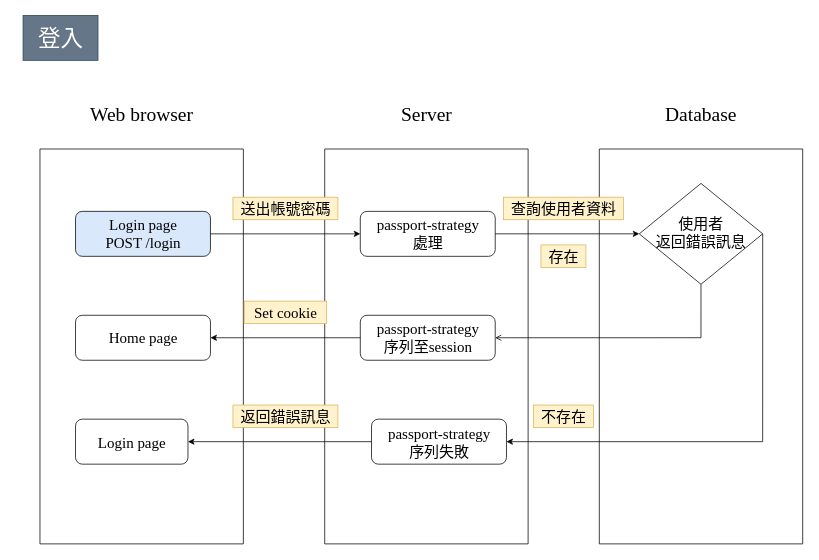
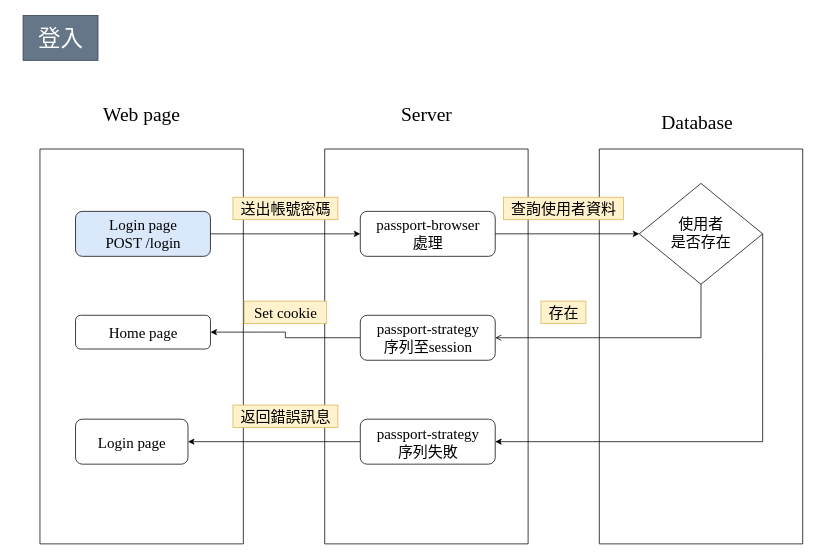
  <mxCell id="0" />
  <mxCell id="1" parent="0" />
  <mxCell id="2" value="" style="group;fontFamily=微軟正黑體;fontSize=20;" parent="1" vertex="1" connectable="0"><mxGeometry x="20" y="25" width="1050" height="700" as="geometry" /></mxCell>
  <mxCell id="3" value="" style="swimlane;startSize=0;fontFamily=微軟正黑體;fontSize=20;" parent="2" vertex="1"><mxGeometry x="32.558" y="173.267" width="271.318" height="526.733" as="geometry" /></mxCell>
  <mxCell id="4" value="&lt;div style=&quot;font-size: 20px;&quot;&gt;Login page&lt;br style=&quot;font-size: 20px;&quot;&gt;&lt;/div&gt;&lt;div style=&quot;font-size: 20px;&quot;&gt;POST /login&lt;/div&gt;" style="rounded=1;html=1;fontSize=20;glass=0;strokeWidth=1;shadow=0;fontFamily=微軟正黑體;spacing=4;fillColor=#dae8fc;" parent="3" vertex="1"><mxGeometry x="47.444" y="83.168" width="180" height="60" as="geometry" /></mxCell>
- <mxCell id="5" value="Home page" style="rounded=1;html=1;fontSize=20;glass=0;strokeWidth=1;shadow=0;fontFamily=微軟正黑體;spacing=4;" parent="3" vertex="1"><mxGeometry x="47.444" y="221.782" width="180" height="60" as="geometry" /></mxCell>
+ <mxCell id="5" value="Home page" style="rounded=1;html=1;fontSize=20;glass=0;strokeWidth=1;shadow=0;fontFamily=微軟正黑體;spacing=4;" parent="3" vertex="1"><mxGeometry x="47.444" y="221.782" width="180" height="45" as="geometry" /></mxCell>
  <mxCell id="6" value="Login page" style="rounded=1;html=1;fontSize=20;glass=0;strokeWidth=1;shadow=0;fontFamily=微軟正黑體;spacing=4;" parent="3" vertex="1"><mxGeometry x="47.444" y="360.396" width="150" height="60" as="geometry" /></mxCell>
  <mxCell id="7" value="" style="swimlane;startSize=0;fontFamily=微軟正黑體;fontSize=20;" parent="2" vertex="1"><mxGeometry x="412.403" y="173.267" width="271.318" height="526.733" as="geometry" /></mxCell>
- <mxCell id="8" value="&lt;div style=&quot;font-size: 20px;&quot;&gt;passport-strategy&lt;/div&gt;&lt;div style=&quot;font-size: 20px;&quot;&gt;處理&lt;/div&gt;" style="rounded=1;html=1;fontSize=20;glass=0;strokeWidth=1;shadow=0;fontFamily=微軟正黑體;spacing=4;" parent="7" vertex="1"><mxGeometry x="47.444" y="83.168" width="180" height="60" as="geometry" /></mxCell>
+ <mxCell id="8" value="&lt;div style=&quot;font-size: 20px;&quot;&gt;passport-browser&lt;/div&gt;&lt;div style=&quot;font-size: 20px;&quot;&gt;處理&lt;/div&gt;" style="rounded=1;html=1;fontSize=20;glass=0;strokeWidth=1;shadow=0;fontFamily=微軟正黑體;spacing=4;" parent="7" vertex="1"><mxGeometry x="47.444" y="83.168" width="180" height="60" as="geometry" /></mxCell>
  <mxCell id="9" value="&lt;div style=&quot;font-size: 20px;&quot;&gt;passport-strategy&lt;/div&gt;&lt;div style=&quot;font-size: 20px;&quot;&gt;序列至session&lt;br style=&quot;font-size: 20px;&quot;&gt;&lt;/div&gt;" style="rounded=1;html=1;fontSize=20;glass=0;strokeWidth=1;shadow=0;fontFamily=微軟正黑體;spacing=4;" parent="7" vertex="1"><mxGeometry x="47.444" y="221.782" width="180" height="60" as="geometry" /></mxCell>
- <mxCell id="10" value="&lt;div style=&quot;font-size: 20px;&quot;&gt;passport-strategy&lt;/div&gt;&lt;div style=&quot;font-size: 20px;&quot;&gt;序列失敗&lt;br style=&quot;font-size: 20px;&quot;&gt;&lt;/div&gt;" style="rounded=1;html=1;fontSize=20;glass=0;strokeWidth=1;shadow=0;fontFamily=微軟正黑體;spacing=4;" parent="7" vertex="1"><mxGeometry x="62.444" y="360.396" width="180" height="60" as="geometry" /></mxCell>
+ <mxCell id="10" value="&lt;div style=&quot;font-size: 20px;&quot;&gt;passport-strategy&lt;/div&gt;&lt;div style=&quot;font-size: 20px;&quot;&gt;序列失敗&lt;br style=&quot;font-size: 20px;&quot;&gt;&lt;/div&gt;" style="rounded=1;html=1;fontSize=20;glass=0;strokeWidth=1;shadow=0;fontFamily=微軟正黑體;spacing=4;" parent="7" vertex="1"><mxGeometry x="47.444" y="360.396" width="180" height="60" as="geometry" /></mxCell>
  <mxCell id="11" value="" style="swimlane;startSize=0;fontFamily=微軟正黑體;fontSize=20;" parent="2" vertex="1"><mxGeometry x="778.682" y="173.267" width="271.318" height="526.733" as="geometry" /></mxCell>
- <mxCell id="12" value="使用者&lt;br style=&quot;font-size: 20px;&quot;&gt;返回錯誤訊息" style="rhombus;whiteSpace=wrap;shadow=0;fontFamily=微軟正黑體;fontSize=20;align=center;strokeWidth=1;spacing=6;spacingTop=-4;html=1;" parent="11" vertex="1"><mxGeometry x="53.35" y="45.89" width="164.61" height="134.55" as="geometry" /></mxCell>
+ <mxCell id="12" value="使用者&lt;br style=&quot;font-size: 20px;&quot;&gt;是否存在" style="rhombus;whiteSpace=wrap;shadow=0;fontFamily=微軟正黑體;fontSize=20;align=center;strokeWidth=1;spacing=6;spacingTop=-4;html=1;" parent="11" vertex="1"><mxGeometry x="53.35" y="45.89" width="164.61" height="134.55" as="geometry" /></mxCell>
  <mxCell id="13" style="edgeStyle=orthogonalEdgeStyle;rounded=0;orthogonalLoop=1;jettySize=auto;html=1;entryX=0;entryY=0.5;entryDx=0;entryDy=0;fontSize=20;fontFamily=微軟正黑體;" parent="2" source="4" target="8" edge="1"><mxGeometry relative="1" as="geometry" /></mxCell>
  <mxCell id="14" value="送出帳號密碼" style="text;html=1;align=center;verticalAlign=middle;resizable=0;points=[];autosize=1;strokeColor=#d6b656;fillColor=#fff2cc;fontSize=20;fontFamily=微軟正黑體;" parent="2" vertex="1"><mxGeometry x="290.0" y="237.574" width="140" height="30" as="geometry" /></mxCell>
  <mxCell id="15" value="查詢使用者資料" style="text;html=1;align=center;verticalAlign=middle;resizable=0;points=[];autosize=1;strokeColor=#d6b656;fillColor=#fff2cc;fontSize=20;fontFamily=微軟正黑體;" parent="2" vertex="1"><mxGeometry x="650.855" y="237.574" width="160" height="30" as="geometry" /></mxCell>
  <mxCell id="16" style="edgeStyle=orthogonalEdgeStyle;rounded=0;orthogonalLoop=1;jettySize=auto;html=1;entryX=0;entryY=0.5;entryDx=0;entryDy=0;fontSize=20;fontFamily=微軟正黑體;" parent="2" source="8" target="12" edge="1"><mxGeometry relative="1" as="geometry"><mxPoint x="846.512" y="284.158" as="targetPoint" /></mxGeometry></mxCell>
  <mxCell id="17" style="edgeStyle=orthogonalEdgeStyle;rounded=0;orthogonalLoop=1;jettySize=auto;html=1;fontSize=20;fontFamily=微軟正黑體;exitX=0.5;exitY=1;exitDx=0;exitDy=0;entryX=1;entryY=0.5;entryDx=0;entryDy=0;endArrow=open;" parent="2" source="12" target="9" edge="1"><mxGeometry relative="1" as="geometry"><mxPoint x="870" y="390" as="sourcePoint" /><mxPoint x="670" y="354" as="targetPoint" /><Array as="points"><mxPoint x="914" y="425" /></Array></mxGeometry></mxCell>
- <mxCell id="18" value="存在" style="text;html=1;align=center;verticalAlign=middle;resizable=0;points=[];autosize=1;strokeColor=#d6b656;fillColor=#fff2cc;fontSize=20;fontFamily=微軟正黑體;" parent="2" vertex="1"><mxGeometry x="700.853" y="301.188" width="60" height="30" as="geometry" /></mxCell>
- <mxCell id="19" value="&lt;font style=&quot;font-size: 26px;&quot;&gt;Web browser&lt;/font&gt;" style="text;html=1;align=center;verticalAlign=middle;resizable=0;points=[];autosize=1;fontSize=26;fontFamily=微軟正黑體;" parent="2" vertex="1"><mxGeometry x="78.219" y="107.822" width="180" height="40" as="geometry" /></mxCell>
+ <mxCell id="18" value="存在" style="text;html=1;align=center;verticalAlign=middle;resizable=0;points=[];autosize=1;strokeColor=#d6b656;fillColor=#fff2cc;fontSize=20;fontFamily=微軟正黑體;" parent="2" vertex="1"><mxGeometry x="700.853" y="376.188" width="60" height="30" as="geometry" /></mxCell>
+ <mxCell id="19" value="&lt;font style=&quot;font-size: 26px;&quot;&gt;Web page&lt;/font&gt;" style="text;html=1;align=center;verticalAlign=middle;resizable=0;points=[];autosize=1;fontSize=26;fontFamily=微軟正黑體;" parent="2" vertex="1"><mxGeometry x="78.219" y="107.822" width="180" height="40" as="geometry" /></mxCell>
  <mxCell id="20" value="&lt;font style=&quot;font-size: 26px;&quot;&gt;Server&lt;/font&gt;" style="text;html=1;align=center;verticalAlign=middle;resizable=0;points=[];autosize=1;fontSize=26;fontFamily=微軟正黑體;" parent="2" vertex="1"><mxGeometry x="503.061" y="107.822" width="90" height="40" as="geometry" /></mxCell>
- <mxCell id="21" value="&lt;font style=&quot;font-size: 26px;&quot;&gt;Database&lt;/font&gt;" style="text;html=1;align=center;verticalAlign=middle;resizable=0;points=[];autosize=1;fontSize=26;fontFamily=微軟正黑體;" parent="2" vertex="1"><mxGeometry x="849.342" y="107.822" width="130" height="40" as="geometry" /></mxCell>
+ <mxCell id="21" value="&lt;font style=&quot;font-size: 26px;&quot;&gt;Database&lt;/font&gt;" style="text;html=1;align=center;verticalAlign=middle;resizable=0;points=[];autosize=1;fontSize=26;fontFamily=微軟正黑體;" parent="2" vertex="1"><mxGeometry x="844.342" y="117.822" width="130" height="40" as="geometry" /></mxCell>
  <mxCell id="22" style="edgeStyle=orthogonalEdgeStyle;rounded=0;orthogonalLoop=1;jettySize=auto;html=1;entryX=1;entryY=0.5;entryDx=0;entryDy=0;fontSize=20;fontFamily=微軟正黑體;" parent="2" source="9" target="5" edge="1"><mxGeometry relative="1" as="geometry" /></mxCell>
  <mxCell id="23" value="&lt;div&gt;Set cookie&lt;/div&gt;" style="text;html=1;align=center;verticalAlign=middle;resizable=0;points=[];autosize=1;strokeColor=#d6b656;fillColor=#fff2cc;fontSize=20;fontFamily=微軟正黑體;" parent="2" vertex="1"><mxGeometry x="304.999" y="376.188" width="110" height="30" as="geometry" /></mxCell>
  <mxCell id="24" style="edgeStyle=orthogonalEdgeStyle;rounded=0;orthogonalLoop=1;jettySize=auto;html=1;exitX=1;exitY=0.5;exitDx=0;exitDy=0;fontSize=20;entryX=1;entryY=0.5;entryDx=0;entryDy=0;fontFamily=微軟正黑體;" parent="2" source="12" target="10" edge="1"><mxGeometry relative="1" as="geometry"><Array as="points"><mxPoint x="997" y="564" /></Array></mxGeometry></mxCell>
- <mxCell id="25" value="不存在" style="text;html=1;align=center;verticalAlign=middle;resizable=0;points=[];autosize=1;strokeColor=#d6b656;fillColor=#fff2cc;fontSize=20;fontFamily=微軟正黑體;" parent="2" vertex="1"><mxGeometry x="690.86" y="514.802" width="80" height="30" as="geometry" /></mxCell>
  <mxCell id="26" style="edgeStyle=orthogonalEdgeStyle;rounded=0;orthogonalLoop=1;jettySize=auto;html=1;entryX=1;entryY=0.5;entryDx=0;entryDy=0;fontSize=20;exitX=0;exitY=0.5;exitDx=0;exitDy=0;fontFamily=微軟正黑體;" parent="2" source="10" target="6" edge="1"><mxGeometry relative="1" as="geometry"><mxPoint x="459.884" y="505.941" as="sourcePoint" /><mxPoint x="242.829" y="505.941" as="targetPoint" /><Array as="points" /></mxGeometry></mxCell>
  <mxCell id="27" value="返回錯誤訊息" style="text;html=1;align=center;verticalAlign=middle;resizable=0;points=[];autosize=1;strokeColor=#d6b656;fillColor=#fff2cc;fontSize=20;fontFamily=微軟正黑體;" parent="2" vertex="1"><mxGeometry x="290.0" y="514.802" width="140" height="30" as="geometry" /></mxCell>
  <mxCell id="28" value="&lt;div style=&quot;font-size: 30px;&quot;&gt;&lt;font style=&quot;font-size: 30px;&quot;&gt;登入&lt;/font&gt;&lt;/div&gt;" style="text;html=1;align=center;verticalAlign=middle;resizable=0;points=[];autosize=1;fillColor=#647687;strokeColor=#314354;spacing=8;spacingBottom=2;spacingTop=2;fontColor=#ffffff;spacingLeft=4;spacingRight=4;fontFamily=微軟正黑體;fontSize=30;" parent="2" vertex="1"><mxGeometry x="10" y="-5" width="100" height="60" as="geometry" /></mxCell>
